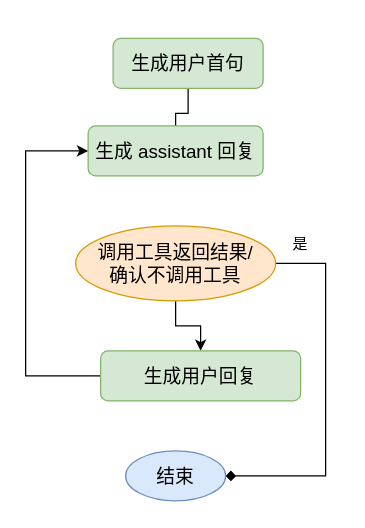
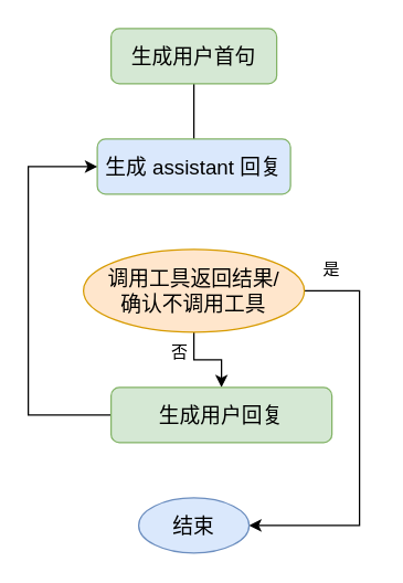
  <mxCell id="0" />
  <mxCell id="1" parent="0" />
  <mxCell id="2" value="" style="edgeStyle=orthogonalEdgeStyle;rounded=0;orthogonalLoop=1;jettySize=auto;html=1;endArrow=none;" edge="1" parent="1" source="3" target="4"><mxGeometry relative="1" as="geometry" /></mxCell>
- <mxCell id="3" value="&lt;font style=&quot;font-size: 15px;&quot;&gt;生成用户首句&lt;/font&gt;" style="rounded=1;whiteSpace=wrap;html=1;fillColor=#d5e8d4;strokeColor=#82b366;" vertex="1" parent="1"><mxGeometry x="90" y="30" width="120" height="40" as="geometry" /></mxCell>
- <mxCell id="4" value="&lt;span style=&quot;font-size: 15px;&quot;&gt;生成 assistant 回复&lt;/span&gt;" style="rounded=1;whiteSpace=wrap;html=1;fillColor=#d5e8d4;strokeColor=#82b366;" vertex="1" parent="1"><mxGeometry x="70" y="100" width="140" height="40" as="geometry" /></mxCell>
+ <mxCell id="3" value="&lt;font style=&quot;font-size: 15px;&quot;&gt;生成用户首句&lt;/font&gt;" style="rounded=1;whiteSpace=wrap;html=1;fillColor=#d5e8d4;strokeColor=#82b366;" vertex="1" parent="1"><mxGeometry x="80" y="20" width="120" height="40" as="geometry" /></mxCell>
+ <mxCell id="4" value="&lt;span style=&quot;font-size: 15px;&quot;&gt;生成 assistant 回复&lt;/span&gt;" style="rounded=1;whiteSpace=wrap;html=1;fillColor=#dae8fc;strokeColor=#82b366;" vertex="1" parent="1"><mxGeometry x="70" y="100" width="140" height="40" as="geometry" /></mxCell>
  <mxCell id="5" value="" style="edgeStyle=orthogonalEdgeStyle;rounded=0;orthogonalLoop=1;jettySize=auto;html=1;" edge="1" parent="1" source="7" target="11"><mxGeometry relative="1" as="geometry" /></mxCell>
- <mxCell id="6" style="edgeStyle=orthogonalEdgeStyle;rounded=0;orthogonalLoop=1;jettySize=auto;html=1;entryX=1;entryY=0.5;entryDx=0;entryDy=0;endArrow=diamond;" edge="1" parent="1" source="7" target="8"><mxGeometry relative="1" as="geometry"><Array as="points"><mxPoint x="260" y="210" /><mxPoint x="260" y="380" /></Array></mxGeometry></mxCell>
+ <mxCell id="6" style="edgeStyle=orthogonalEdgeStyle;rounded=0;orthogonalLoop=1;jettySize=auto;html=1;entryX=1;entryY=0.5;entryDx=0;entryDy=0;" edge="1" parent="1" source="7" target="8"><mxGeometry relative="1" as="geometry"><Array as="points"><mxPoint x="260" y="210" /><mxPoint x="260" y="380" /></Array></mxGeometry></mxCell>
  <mxCell id="7" value="&lt;font style=&quot;font-size: 15px;&quot;&gt;调用工具返回结果/&lt;/font&gt;&lt;div&gt;&lt;font style=&quot;font-size: 15px;&quot;&gt;确认不调用工具&lt;/font&gt;&lt;/div&gt;" style="ellipse;whiteSpace=wrap;html=1;fillColor=#ffe6cc;strokeColor=#d79b00;" vertex="1" parent="1"><mxGeometry x="60" y="180" width="160" height="60" as="geometry" /></mxCell>
  <mxCell id="8" value="&lt;font style=&quot;font-size: 15px;&quot;&gt;结束&lt;/font&gt;" style="ellipse;whiteSpace=wrap;html=1;fillColor=#dae8fc;strokeColor=#6c8ebf;" vertex="1" parent="1"><mxGeometry x="100" y="360" width="80" height="40" as="geometry" /></mxCell>
  <mxCell id="9" value="是" style="text;html=1;align=center;verticalAlign=middle;whiteSpace=wrap;rounded=0;" vertex="1" parent="1"><mxGeometry x="210" y="180" width="60" height="30" as="geometry" /></mxCell>
  <mxCell id="10" style="edgeStyle=orthogonalEdgeStyle;rounded=0;orthogonalLoop=1;jettySize=auto;html=1;entryX=0;entryY=0.5;entryDx=0;entryDy=0;" edge="1" parent="1" source="11" target="4"><mxGeometry relative="1" as="geometry"><Array as="points"><mxPoint x="20" y="300" /><mxPoint x="20" y="120" /></Array></mxGeometry></mxCell>
  <mxCell id="11" value="&lt;font style=&quot;font-size: 15px;&quot;&gt;生成用户回复&lt;/font&gt;" style="rounded=1;whiteSpace=wrap;html=1;fillColor=#d5e8d4;strokeColor=#82b366;" vertex="1" parent="1"><mxGeometry x="80" y="280" width="160" height="40" as="geometry" /></mxCell>
+ <mxCell id="12" value="否" style="text;html=1;align=center;verticalAlign=middle;whiteSpace=wrap;rounded=0;" vertex="1" parent="1"><mxGeometry x="100" y="240" width="60" height="30" as="geometry" /></mxCell>
